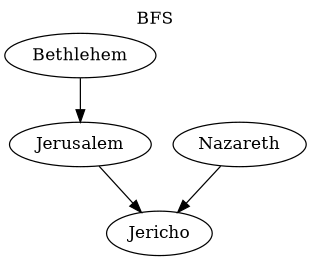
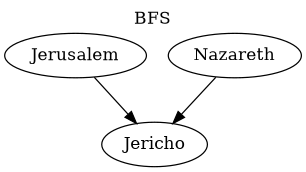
  digraph {
    label=BFS
    labelloc=t
-   Bethlehem
    Jerusalem
    Jericho
    Nazareth
-   Bethlehem -> Jerusalem
    Jerusalem -> Jericho
    Nazareth -> Jericho
  }
